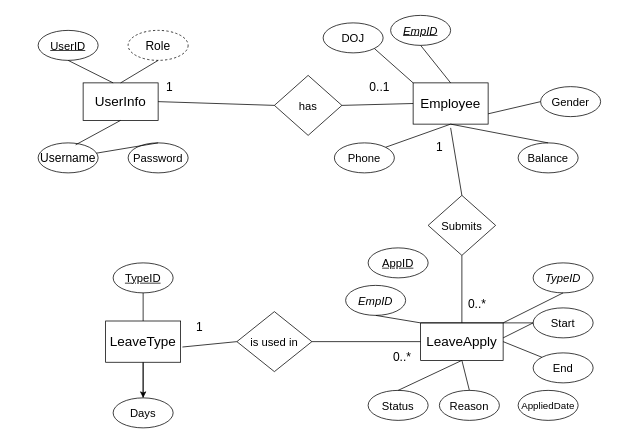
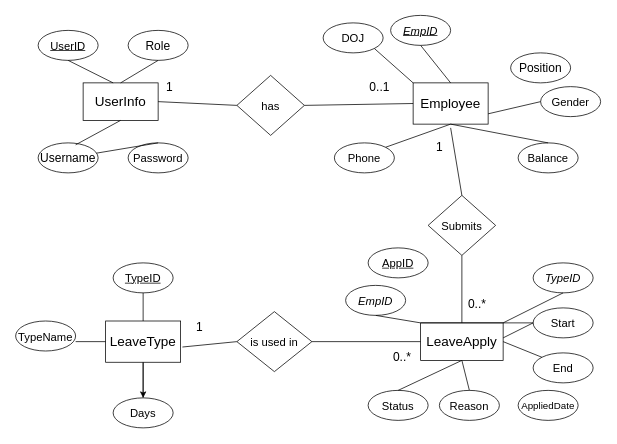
  <mxCell id="0" />
  <mxCell id="1" parent="0" />
  <mxCell id="2" value="&lt;font style=&quot;font-size: 18px;&quot;&gt;UserInfo&lt;/font&gt;" style="rounded=0;whiteSpace=wrap;html=1;" parent="1" vertex="1"><mxGeometry x="110" y="110" width="100" height="50" as="geometry" /></mxCell>
  <mxCell id="3" value="&lt;font style=&quot;font-size: 16px;&quot;&gt;Username&lt;/font&gt;" style="ellipse;whiteSpace=wrap;html=1;" parent="1" vertex="1"><mxGeometry x="50" y="190" width="80" height="40" as="geometry" /></mxCell>
  <mxCell id="4" value="&lt;font style=&quot;font-size: 15px;&quot;&gt;Password&lt;/font&gt;" style="ellipse;whiteSpace=wrap;html=1;" parent="1" vertex="1"><mxGeometry x="170" y="190" width="80" height="40" as="geometry" /></mxCell>
- <mxCell id="5" value="&lt;font style=&quot;font-size: 16px;&quot;&gt;Role&lt;/font&gt;" style="ellipse;whiteSpace=wrap;html=1;dashed=1;" parent="1" vertex="1"><mxGeometry x="170" y="40" width="80" height="40" as="geometry" /></mxCell>
+ <mxCell id="5" value="&lt;font style=&quot;font-size: 16px;&quot;&gt;Role&lt;/font&gt;" style="ellipse;whiteSpace=wrap;html=1;" parent="1" vertex="1"><mxGeometry x="170" y="40" width="80" height="40" as="geometry" /></mxCell>
  <mxCell id="6" value="&lt;u&gt;&lt;font style=&quot;font-size: 15px;&quot;&gt;UserID&lt;/font&gt;&lt;/u&gt;" style="ellipse;whiteSpace=wrap;html=1;" parent="1" vertex="1"><mxGeometry x="50" y="40" width="80" height="40" as="geometry" /></mxCell>
  <mxCell id="7" value="" style="endArrow=none;html=1;rounded=0;entryX=0.5;entryY=1;entryDx=0;entryDy=0;" parent="1" target="6" edge="1"><mxGeometry width="50" height="50" relative="1" as="geometry"><mxPoint x="150" y="110" as="sourcePoint" /><mxPoint x="230" y="120" as="targetPoint" /></mxGeometry></mxCell>
  <mxCell id="8" value="" style="endArrow=none;html=1;rounded=0;entryX=0.5;entryY=1;entryDx=0;entryDy=0;" parent="1" target="5" edge="1"><mxGeometry width="50" height="50" relative="1" as="geometry"><mxPoint x="160" y="110" as="sourcePoint" /><mxPoint x="210" y="60" as="targetPoint" /></mxGeometry></mxCell>
  <mxCell id="9" value="" style="endArrow=none;html=1;rounded=0;exitX=0.5;exitY=0;exitDx=0;exitDy=0;" parent="1" source="4" target="3" edge="1"><mxGeometry width="50" height="50" relative="1" as="geometry"><mxPoint x="150" y="200" as="sourcePoint" /><mxPoint x="200" y="170" as="targetPoint" /></mxGeometry></mxCell>
  <mxCell id="10" value="" style="endArrow=none;html=1;rounded=0;entryX=0.5;entryY=1;entryDx=0;entryDy=0;exitX=0.625;exitY=0.065;exitDx=0;exitDy=0;exitPerimeter=0;" parent="1" source="3" target="2" edge="1"><mxGeometry width="50" height="50" relative="1" as="geometry"><mxPoint x="90" y="190" as="sourcePoint" /><mxPoint x="140" y="160" as="targetPoint" /></mxGeometry></mxCell>
  <mxCell id="11" value="&lt;font style=&quot;font-size: 18px;&quot;&gt;Employee&lt;/font&gt;" style="rounded=0;whiteSpace=wrap;html=1;" parent="1" vertex="1"><mxGeometry x="550" y="110" width="100" height="55" as="geometry" /></mxCell>
+ <mxCell id="12" value="&lt;font style=&quot;font-size: 16px;&quot;&gt;Position&lt;/font&gt;" style="ellipse;whiteSpace=wrap;html=1;" parent="1" vertex="1"><mxGeometry x="680" y="70" width="80" height="40" as="geometry" /></mxCell>
  <mxCell id="13" value="&lt;font style=&quot;font-size: 15px;&quot;&gt;Gender&lt;/font&gt;" style="ellipse;whiteSpace=wrap;html=1;" parent="1" vertex="1"><mxGeometry x="720" y="115" width="80" height="40" as="geometry" /></mxCell>
  <mxCell id="14" value="&lt;font style=&quot;font-size: 15px;&quot;&gt;Balance&lt;/font&gt;" style="ellipse;whiteSpace=wrap;html=1;" parent="1" vertex="1"><mxGeometry x="690" y="190" width="80" height="40" as="geometry" /></mxCell>
  <mxCell id="15" value="&lt;font style=&quot;font-size: 15px;&quot;&gt;DOJ&lt;/font&gt;" style="ellipse;whiteSpace=wrap;html=1;" parent="1" vertex="1"><mxGeometry x="430" y="30" width="80" height="40" as="geometry" /></mxCell>
  <mxCell id="16" value="&lt;font style=&quot;font-size: 15px;&quot;&gt;Phone&lt;/font&gt;" style="ellipse;whiteSpace=wrap;html=1;" parent="1" vertex="1"><mxGeometry x="445" y="190" width="80" height="40" as="geometry" /></mxCell>
  <mxCell id="17" value="&lt;font style=&quot;font-size: 15px;&quot;&gt;&lt;u&gt;&lt;i&gt;EmpID&lt;/i&gt;&lt;/u&gt;&lt;/font&gt;" style="ellipse;whiteSpace=wrap;html=1;" parent="1" vertex="1"><mxGeometry x="520" y="20" width="80" height="40" as="geometry" /></mxCell>
  <mxCell id="18" value="" style="endArrow=none;html=1;rounded=0;entryX=0.5;entryY=1;entryDx=0;entryDy=0;exitX=0.5;exitY=0;exitDx=0;exitDy=0;" parent="1" source="11" target="17" edge="1"><mxGeometry width="50" height="50" relative="1" as="geometry"><mxPoint x="550" y="100" as="sourcePoint" /><mxPoint x="490" y="70" as="targetPoint" /></mxGeometry></mxCell>
  <mxCell id="19" value="" style="endArrow=none;html=1;rounded=0;entryX=1;entryY=0;entryDx=0;entryDy=0;exitX=0.5;exitY=1;exitDx=0;exitDy=0;" parent="1" source="11" target="16" edge="1"><mxGeometry width="50" height="50" relative="1" as="geometry"><mxPoint x="560" y="200" as="sourcePoint" /><mxPoint x="500" y="170" as="targetPoint" /></mxGeometry></mxCell>
  <mxCell id="20" value="" style="endArrow=none;html=1;rounded=0;entryX=0.5;entryY=1;entryDx=0;entryDy=0;exitX=0.5;exitY=0;exitDx=0;exitDy=0;" parent="1" source="14" target="11" edge="1"><mxGeometry width="50" height="50" relative="1" as="geometry"><mxPoint x="720" y="190" as="sourcePoint" /><mxPoint x="660" y="160" as="targetPoint" /></mxGeometry></mxCell>
  <mxCell id="21" value="" style="endArrow=none;html=1;rounded=0;entryX=1;entryY=1;entryDx=0;entryDy=0;exitX=0;exitY=0;exitDx=0;exitDy=0;" parent="1" source="11" target="15" edge="1"><mxGeometry width="50" height="50" relative="1" as="geometry"><mxPoint x="560" y="130" as="sourcePoint" /><mxPoint x="450" y="90" as="targetPoint" /></mxGeometry></mxCell>
  <mxCell id="22" value="" style="endArrow=none;html=1;rounded=0;entryX=1;entryY=0.75;entryDx=0;entryDy=0;exitX=0;exitY=0.5;exitDx=0;exitDy=0;" parent="1" source="13" target="11" edge="1"><mxGeometry width="50" height="50" relative="1" as="geometry"><mxPoint x="790" y="190" as="sourcePoint" /><mxPoint x="680" y="150" as="targetPoint" /></mxGeometry></mxCell>
  <mxCell id="23" value="&lt;font style=&quot;font-size: 18px;&quot;&gt;LeaveApply&lt;/font&gt;" style="rounded=0;whiteSpace=wrap;html=1;" parent="1" vertex="1"><mxGeometry x="560" y="430" width="110" height="50" as="geometry" /></mxCell>
  <mxCell id="24" value="&lt;font style=&quot;font-size: 15px;&quot;&gt;Status&lt;/font&gt;" style="ellipse;whiteSpace=wrap;html=1;" parent="1" vertex="1"><mxGeometry x="490" y="520" width="80" height="40" as="geometry" /></mxCell>
  <mxCell id="25" value="&lt;font style=&quot;font-size: 15px;&quot;&gt;&lt;i&gt;EmpID&lt;/i&gt;&lt;/font&gt;" style="ellipse;whiteSpace=wrap;html=1;" parent="1" vertex="1"><mxGeometry x="460" y="380" width="80" height="40" as="geometry" /></mxCell>
  <mxCell id="26" value="&lt;font style=&quot;font-size: 15px;&quot;&gt;End&lt;/font&gt;" style="ellipse;whiteSpace=wrap;html=1;" parent="1" vertex="1"><mxGeometry x="710" y="470" width="80" height="40" as="geometry" /></mxCell>
  <mxCell id="27" value="&lt;span style=&quot;font-size: 15px;&quot;&gt;&lt;u&gt;AppID&lt;/u&gt;&lt;/span&gt;" style="ellipse;whiteSpace=wrap;html=1;" parent="1" vertex="1"><mxGeometry x="490" y="330" width="80" height="40" as="geometry" /></mxCell>
  <mxCell id="28" value="&lt;span style=&quot;font-size: 15px;&quot;&gt;&lt;i&gt;TypeID&lt;/i&gt;&lt;/span&gt;" style="ellipse;whiteSpace=wrap;html=1;" parent="1" vertex="1"><mxGeometry x="710" y="350" width="80" height="40" as="geometry" /></mxCell>
  <mxCell id="29" value="&lt;font style=&quot;font-size: 15px;&quot;&gt;Start&lt;/font&gt;" style="ellipse;whiteSpace=wrap;html=1;" parent="1" vertex="1"><mxGeometry x="710" y="410" width="80" height="40" as="geometry" /></mxCell>
  <mxCell id="30" value="&lt;font style=&quot;font-size: 13px;&quot;&gt;AppliedDate&lt;/font&gt;" style="ellipse;whiteSpace=wrap;html=1;" parent="1" vertex="1"><mxGeometry x="690" y="520" width="80" height="40" as="geometry" /></mxCell>
  <mxCell id="31" value="&lt;font style=&quot;font-size: 15px;&quot;&gt;Reason&lt;/font&gt;" style="ellipse;whiteSpace=wrap;html=1;" parent="1" vertex="1"><mxGeometry x="585" y="520" width="80" height="40" as="geometry" /></mxCell>
  <mxCell id="32" value="" style="endArrow=none;html=1;rounded=0;exitX=0;exitY=0;exitDx=0;exitDy=0;" parent="1" source="23" target="29" edge="1"><mxGeometry width="50" height="50" relative="1" as="geometry"><mxPoint x="657" y="370" as="sourcePoint" /><mxPoint x="570" y="401" as="targetPoint" /></mxGeometry></mxCell>
  <mxCell id="33" value="" style="endArrow=none;html=1;rounded=0;exitX=0;exitY=0.5;exitDx=0;exitDy=0;" parent="1" source="29" edge="1"><mxGeometry width="50" height="50" relative="1" as="geometry"><mxPoint x="737" y="430" as="sourcePoint" /><mxPoint x="670" y="450" as="targetPoint" /></mxGeometry></mxCell>
  <mxCell id="34" value="" style="endArrow=none;html=1;rounded=0;entryX=1;entryY=0.5;entryDx=0;entryDy=0;exitX=0;exitY=0;exitDx=0;exitDy=0;" parent="1" source="26" target="23" edge="1"><mxGeometry width="50" height="50" relative="1" as="geometry"><mxPoint x="717" y="474.5" as="sourcePoint" /><mxPoint x="630" y="505.5" as="targetPoint" /></mxGeometry></mxCell>
  <mxCell id="35" value="" style="endArrow=none;html=1;rounded=0;entryX=1;entryY=0;entryDx=0;entryDy=0;exitX=0.5;exitY=1;exitDx=0;exitDy=0;" parent="1" source="28" target="23" edge="1"><mxGeometry width="50" height="50" relative="1" as="geometry"><mxPoint x="727" y="394.5" as="sourcePoint" /><mxPoint x="640" y="425.5" as="targetPoint" /></mxGeometry></mxCell>
  <mxCell id="36" value="" style="endArrow=none;html=1;rounded=0;entryX=0.5;entryY=0;entryDx=0;entryDy=0;exitX=0.5;exitY=1;exitDx=0;exitDy=0;" parent="1" source="23" target="31" edge="1"><mxGeometry width="50" height="50" relative="1" as="geometry"><mxPoint x="697" y="489" as="sourcePoint" /><mxPoint x="610" y="520" as="targetPoint" /></mxGeometry></mxCell>
  <mxCell id="37" value="" style="endArrow=none;html=1;rounded=0;entryX=0.5;entryY=0;entryDx=0;entryDy=0;exitX=0.5;exitY=1;exitDx=0;exitDy=0;" parent="1" source="23" target="24" edge="1"><mxGeometry width="50" height="50" relative="1" as="geometry"><mxPoint x="550" y="489" as="sourcePoint" /><mxPoint x="463" y="520" as="targetPoint" /></mxGeometry></mxCell>
  <mxCell id="38" value="" style="endArrow=none;html=1;rounded=0;entryX=0.5;entryY=1;entryDx=0;entryDy=0;exitX=0;exitY=0;exitDx=0;exitDy=0;" parent="1" source="23" target="25" edge="1"><mxGeometry width="50" height="50" relative="1" as="geometry"><mxPoint x="570" y="439.5" as="sourcePoint" /><mxPoint x="483" y="470.5" as="targetPoint" /></mxGeometry></mxCell>
  <mxCell id="39" value="" style="edgeStyle=orthogonalEdgeStyle;rounded=0;orthogonalLoop=1;jettySize=auto;html=1;" parent="1" source="40" target="42" edge="1"><mxGeometry relative="1" as="geometry" /></mxCell>
  <mxCell id="40" value="&lt;font style=&quot;font-size: 18px;&quot;&gt;LeaveType&lt;/font&gt;" style="rounded=0;whiteSpace=wrap;html=1;" parent="1" vertex="1"><mxGeometry x="140" y="427.5" width="100" height="55" as="geometry" /></mxCell>
+ <mxCell id="41" value="&lt;font style=&quot;font-size: 15px;&quot;&gt;TypeName&lt;/font&gt;" style="ellipse;whiteSpace=wrap;html=1;" parent="1" vertex="1"><mxGeometry x="20" y="427.5" width="80" height="40" as="geometry" /></mxCell>
  <mxCell id="42" value="&lt;font style=&quot;font-size: 15px;&quot;&gt;Days&lt;/font&gt;" style="ellipse;whiteSpace=wrap;html=1;" parent="1" vertex="1"><mxGeometry x="150" y="530" width="80" height="40" as="geometry" /></mxCell>
  <mxCell id="43" value="&lt;span style=&quot;font-size: 15px;&quot;&gt;&lt;u&gt;TypeID&lt;/u&gt;&lt;/span&gt;" style="ellipse;whiteSpace=wrap;html=1;" parent="1" vertex="1"><mxGeometry x="150" y="350" width="80" height="40" as="geometry" /></mxCell>
  <mxCell id="44" value="" style="endArrow=none;html=1;rounded=0;entryX=0.5;entryY=1;entryDx=0;entryDy=0;exitX=0.5;exitY=0;exitDx=0;exitDy=0;" parent="1" source="42" edge="1"><mxGeometry width="50" height="50" relative="1" as="geometry"><mxPoint x="230" y="542.5" as="sourcePoint" /><mxPoint x="190" y="482.5" as="targetPoint" /></mxGeometry></mxCell>
+ <mxCell id="45" value="" style="endArrow=none;html=1;rounded=0;entryX=1;entryY=0.688;entryDx=0;entryDy=0;exitX=0;exitY=0.5;exitDx=0;exitDy=0;entryPerimeter=0;" parent="1" source="40" target="41" edge="1"><mxGeometry width="50" height="50" relative="1" as="geometry"><mxPoint x="150" y="510" as="sourcePoint" /><mxPoint x="110" y="450" as="targetPoint" /></mxGeometry></mxCell>
  <mxCell id="46" value="" style="endArrow=none;html=1;rounded=0;entryX=0.5;entryY=1;entryDx=0;entryDy=0;exitX=0.5;exitY=0;exitDx=0;exitDy=0;" parent="1" source="40" target="43" edge="1"><mxGeometry width="50" height="50" relative="1" as="geometry"><mxPoint x="260" y="450" as="sourcePoint" /><mxPoint x="220" y="390" as="targetPoint" /></mxGeometry></mxCell>
- <mxCell id="47" value="&lt;font style=&quot;font-size: 15px;&quot;&gt;has&lt;/font&gt;" style="rhombus;whiteSpace=wrap;html=1;" parent="1" vertex="1"><mxGeometry x="365" y="100" width="90" height="80" as="geometry" /></mxCell>
+ <mxCell id="47" value="&lt;font style=&quot;font-size: 15px;&quot;&gt;has&lt;/font&gt;" style="rhombus;whiteSpace=wrap;html=1;" parent="1" vertex="1"><mxGeometry x="315" y="100" width="90" height="80" as="geometry" /></mxCell>
  <mxCell id="48" value="&lt;span style=&quot;font-size: 15px;&quot;&gt;is used in&lt;/span&gt;" style="rhombus;whiteSpace=wrap;html=1;" parent="1" vertex="1"><mxGeometry x="315" y="415" width="100" height="80" as="geometry" /></mxCell>
  <mxCell id="49" value="&lt;span style=&quot;font-size: 15px;&quot;&gt;Submits&lt;/span&gt;" style="rhombus;whiteSpace=wrap;html=1;" parent="1" vertex="1"><mxGeometry x="570" y="260" width="90" height="80" as="geometry" /></mxCell>
  <mxCell id="50" value="" style="endArrow=none;html=1;rounded=0;entryX=1;entryY=0.5;entryDx=0;entryDy=0;exitX=0;exitY=0.5;exitDx=0;exitDy=0;" parent="1" source="11" target="47" edge="1"><mxGeometry width="50" height="50" relative="1" as="geometry"><mxPoint x="460" y="180" as="sourcePoint" /><mxPoint x="460" y="132.5" as="targetPoint" /></mxGeometry></mxCell>
  <mxCell id="51" value="" style="endArrow=none;html=1;rounded=0;entryX=0;entryY=0.5;entryDx=0;entryDy=0;exitX=1;exitY=0.5;exitDx=0;exitDy=0;" parent="1" source="2" target="47" edge="1"><mxGeometry width="50" height="50" relative="1" as="geometry"><mxPoint x="260" y="165" as="sourcePoint" /><mxPoint x="260" y="117.5" as="targetPoint" /></mxGeometry></mxCell>
  <mxCell id="52" value="" style="endArrow=none;html=1;rounded=0;entryX=0;entryY=0.5;entryDx=0;entryDy=0;exitX=1.024;exitY=0.631;exitDx=0;exitDy=0;exitPerimeter=0;" parent="1" source="40" target="48" edge="1"><mxGeometry width="50" height="50" relative="1" as="geometry"><mxPoint x="270" y="500.5" as="sourcePoint" /><mxPoint x="270" y="453" as="targetPoint" /></mxGeometry></mxCell>
  <mxCell id="53" value="" style="endArrow=none;html=1;rounded=0;exitX=0;exitY=0.5;exitDx=0;exitDy=0;entryX=1;entryY=0.5;entryDx=0;entryDy=0;" parent="1" source="23" target="48" edge="1"><mxGeometry width="50" height="50" relative="1" as="geometry"><mxPoint x="480" y="495" as="sourcePoint" /><mxPoint x="420" y="450" as="targetPoint" /></mxGeometry></mxCell>
  <mxCell id="54" value="" style="endArrow=none;html=1;rounded=0;entryX=0.5;entryY=1;entryDx=0;entryDy=0;exitX=0.5;exitY=0;exitDx=0;exitDy=0;" parent="1" source="23" target="49" edge="1"><mxGeometry width="50" height="50" relative="1" as="geometry"><mxPoint x="619.5" y="410" as="sourcePoint" /><mxPoint x="619.5" y="362.5" as="targetPoint" /></mxGeometry></mxCell>
  <mxCell id="55" value="" style="endArrow=none;html=1;rounded=0;exitX=0.5;exitY=0;exitDx=0;exitDy=0;" parent="1" source="49" edge="1"><mxGeometry width="50" height="50" relative="1" as="geometry"><mxPoint x="610" y="237.5" as="sourcePoint" /><mxPoint x="600" y="170" as="targetPoint" /></mxGeometry></mxCell>
  <mxCell id="56" value="&lt;font style=&quot;font-size: 16px;&quot;&gt;1&lt;/font&gt;" style="text;html=1;align=center;verticalAlign=middle;resizable=0;points=[];autosize=1;strokeColor=none;fillColor=none;strokeWidth=6;" parent="1" vertex="1"><mxGeometry x="210" y="100" width="30" height="30" as="geometry" /></mxCell>
  <mxCell id="57" value="&lt;font style=&quot;font-size: 16px;&quot;&gt;1&lt;/font&gt;" style="text;html=1;align=center;verticalAlign=middle;resizable=0;points=[];autosize=1;strokeColor=none;fillColor=none;strokeWidth=6;" parent="1" vertex="1"><mxGeometry x="570" y="180" width="30" height="30" as="geometry" /></mxCell>
  <mxCell id="58" value="&lt;span style=&quot;font-size: 16px;&quot;&gt;0..1&lt;/span&gt;" style="text;html=1;align=center;verticalAlign=middle;resizable=0;points=[];autosize=1;strokeColor=none;fillColor=none;strokeWidth=6;" parent="1" vertex="1"><mxGeometry x="480" y="100" width="50" height="30" as="geometry" /></mxCell>
  <mxCell id="59" value="&lt;span style=&quot;font-size: 16px;&quot;&gt;0..*&lt;/span&gt;" style="text;html=1;align=center;verticalAlign=middle;resizable=0;points=[];autosize=1;strokeColor=none;fillColor=none;strokeWidth=6;" parent="1" vertex="1"><mxGeometry x="610" y="390" width="50" height="30" as="geometry" /></mxCell>
  <mxCell id="60" value="&lt;span style=&quot;font-size: 16px;&quot;&gt;0..*&lt;/span&gt;" style="text;html=1;align=center;verticalAlign=middle;resizable=0;points=[];autosize=1;strokeColor=none;fillColor=none;strokeWidth=6;" parent="1" vertex="1"><mxGeometry x="510" y="460" width="50" height="30" as="geometry" /></mxCell>
  <mxCell id="61" value="&lt;font style=&quot;font-size: 16px;&quot;&gt;1&lt;/font&gt;" style="text;html=1;align=center;verticalAlign=middle;resizable=0;points=[];autosize=1;strokeColor=none;fillColor=none;strokeWidth=6;" parent="1" vertex="1"><mxGeometry x="250" y="420" width="30" height="30" as="geometry" /></mxCell>
